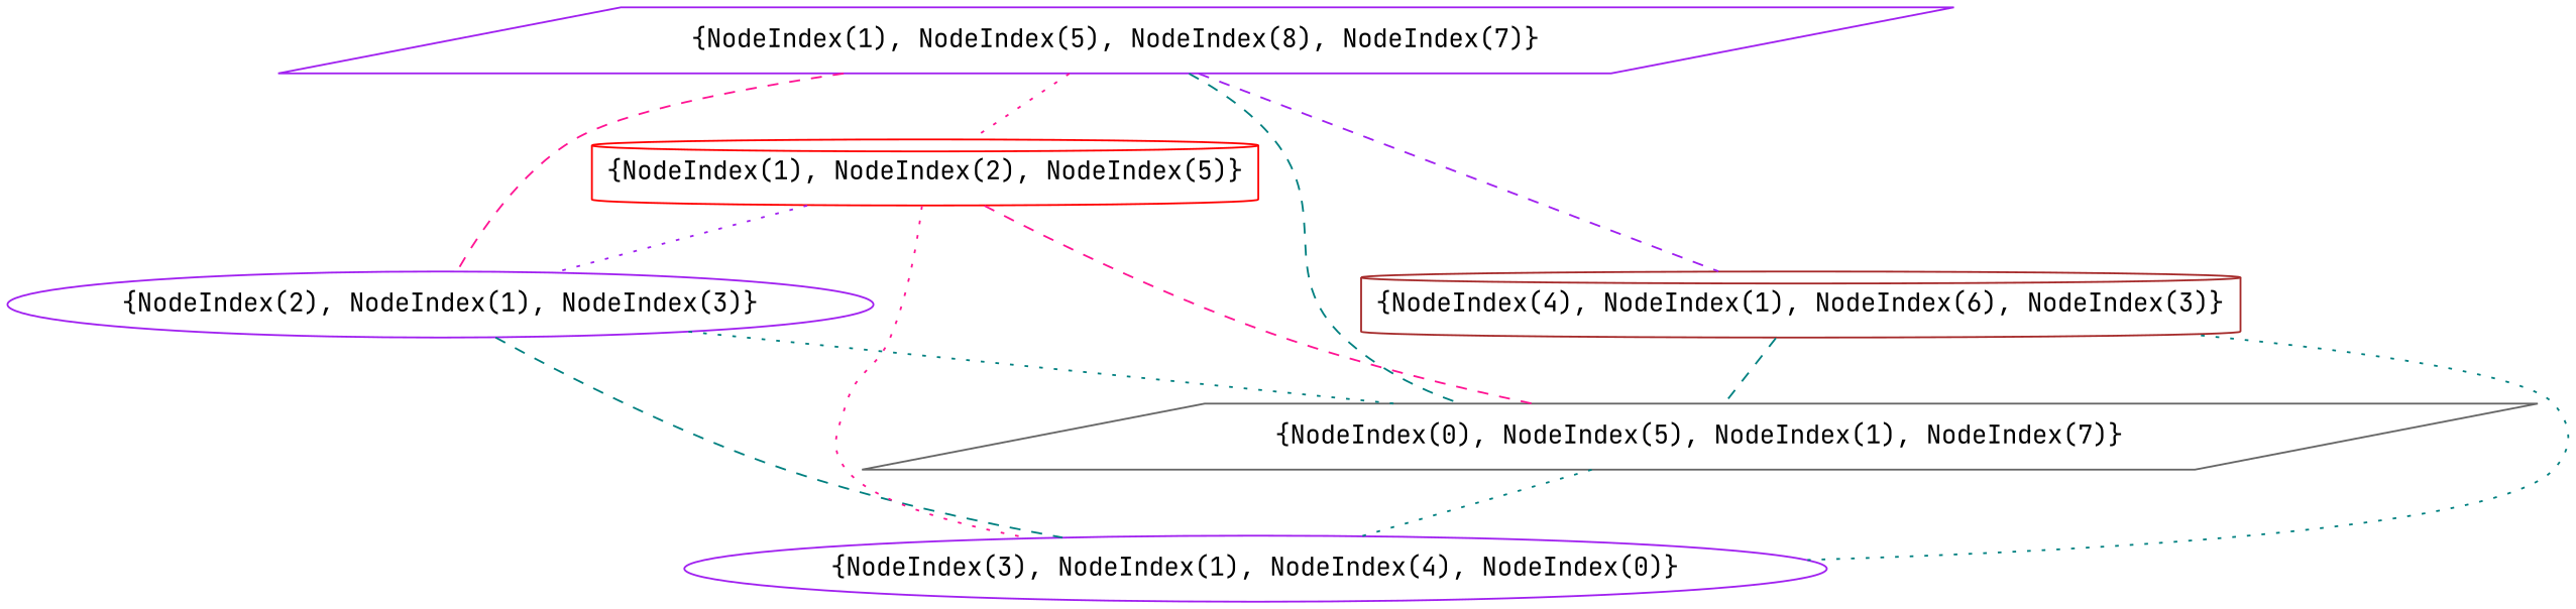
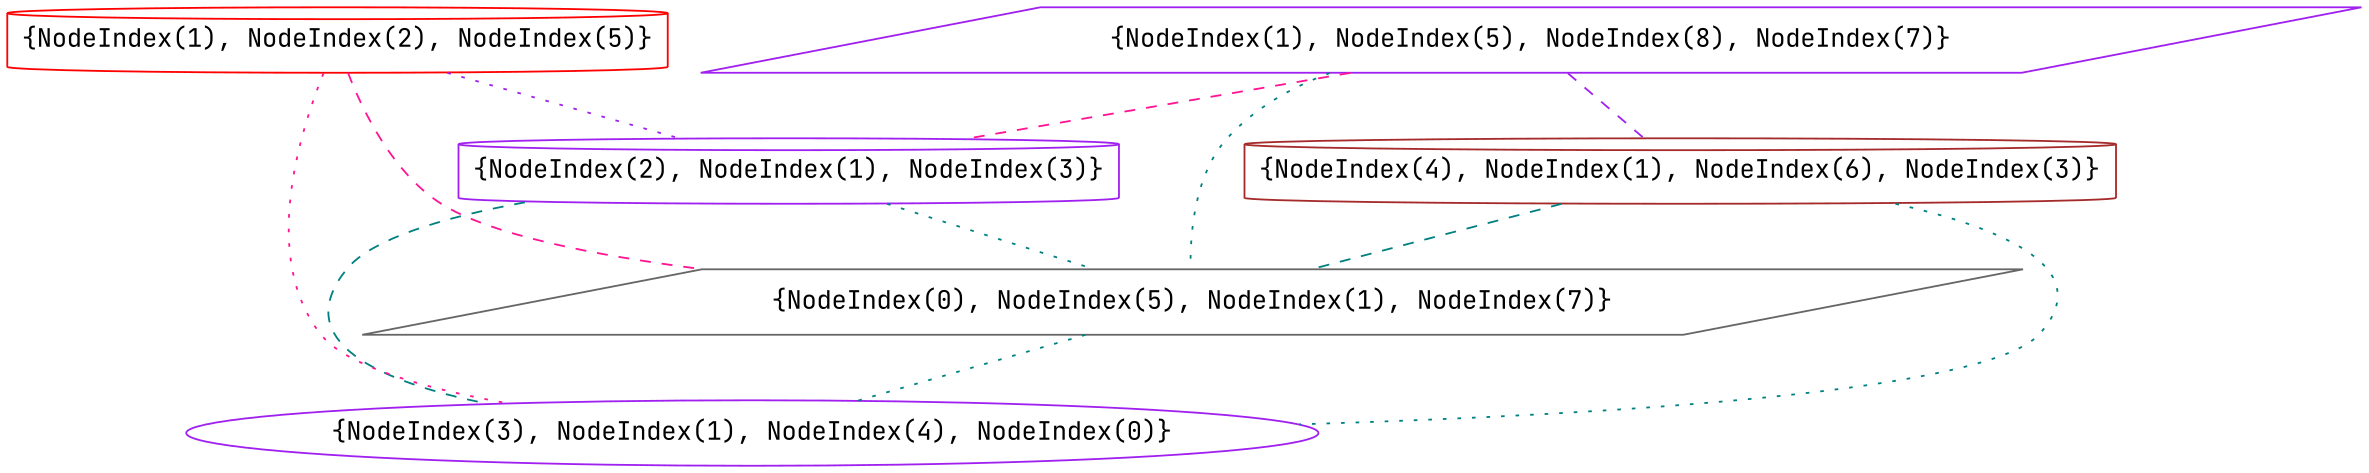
  graph {
    fontname="JetBrains Mono"
    node [color=purple fontname="JetBrains Mono" shape=ellipse]
    edge [color=teal fontname="JetBrains Mono" style=dotted]
    n1 [label="{NodeIndex(3), NodeIndex(1), NodeIndex(4), NodeIndex(0)}"]
    n2 [color=gray40 label="{NodeIndex(0), NodeIndex(5), NodeIndex(1), NodeIndex(7)}" shape=parallelogram]
-   n3 [label="{NodeIndex(2), NodeIndex(1), NodeIndex(3)}"]
+   n3 [label="{NodeIndex(2), NodeIndex(1), NodeIndex(3)}" shape=cylinder]
    n4 [color=red label="{NodeIndex(1), NodeIndex(2), NodeIndex(5)}" shape=cylinder]
    n5 [color=brown label="{NodeIndex(4), NodeIndex(1), NodeIndex(6), NodeIndex(3)}" shape=cylinder]
    n6 [label="{NodeIndex(1), NodeIndex(5), NodeIndex(8), NodeIndex(7)}" shape=parallelogram]
    n2 -- n1
    n3 -- n1 [style=dashed]
    n3 -- n2
    n4 -- n1 [color=deeppink]
    n4 -- n2 [color=deeppink style=dashed]
    n4 -- n3 [color=purple]
    n5 -- n1
    n5 -- n2 [style=dashed]
-   n6 -- n2 [style=dashed]
+   n6 -- n2
    n6 -- n3 [color=deeppink style=dashed]
-   n6 -- n4 [color=deeppink]
    n6 -- n5 [color=purple style=dashed]
  }
